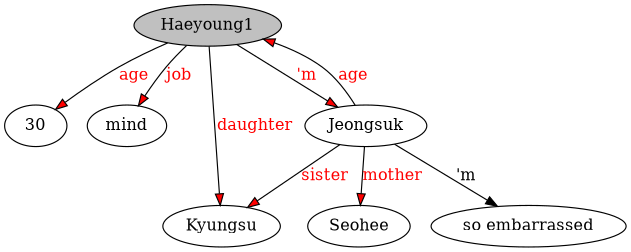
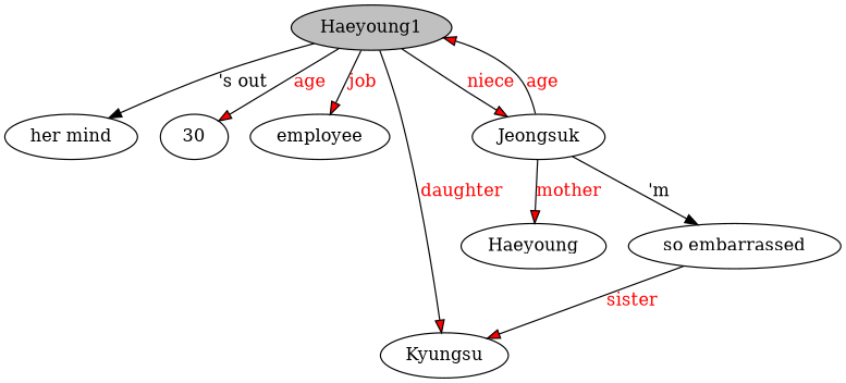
  digraph {
    edge [fillcolor=red fontcolor=red style=filled]
    n1 [fillcolor=gray label=Haeyoung1 style=filled]
+   n2 [label="her mind"]
    n3 [label=30]
-   n4 [label=mind]
+   n4 [label=employee]
    n5 [label=Kyungsu]
    n6 [label=Jeongsuk]
-   n7 [label=Seohee]
+   n7 [label=Haeyoung]
    n8 [label="so embarrassed"]
+   n1 -> n2 [label="'s out" fillcolor="" fontcolor="" style=""]
    n1 -> n3 [label=age]
    n1 -> n4 [label=job]
    n1 -> n5 [label=daughter]
-   n1 -> n6 [label="'m"]
+   n1 -> n6 [label=niece]
    n6 -> n1 [label=age]
-   n6 -> n5 [label=sister]
+   n8 -> n5 [label=sister]
    n6 -> n7 [label=mother]
    n6 -> n8 [label="'m" fillcolor="" fontcolor="" style=""]
  }
